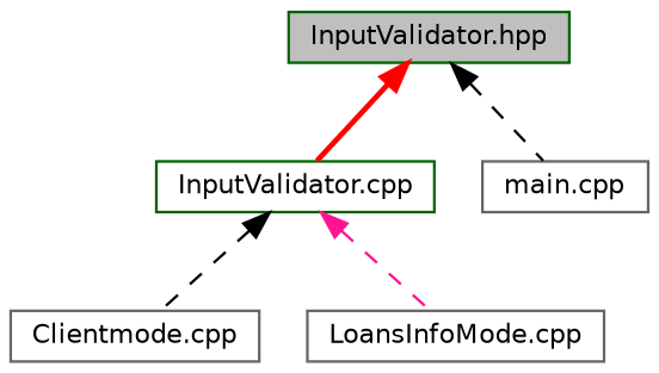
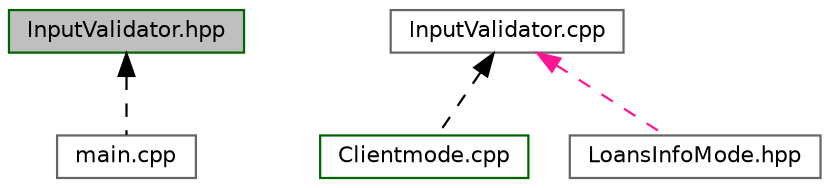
  digraph {
    node [color=darkgreen fillcolor=white fontname=Helvetica fontsize=10 shape=record style=filled]
    edge [color=black dir=back fontname=Helvetica fontsize=10 labelfontname=Helvetica labelfontsize=10 style=dashed]
    n1 [fillcolor=grey75 fontcolor=black height=0.2 label="InputValidator.hpp" width=0.4]
-   n2 [height=0.2 label="InputValidator.cpp" width=0.4]
+   n2 [color=gray40 height=0.2 label="InputValidator.cpp" width=0.4]
    n3 [color=gray40 height=0.2 label="main.cpp" width=0.4]
-   n4 [color=gray40 height=0.2 label="Clientmode.cpp" width=0.4]
-   n5 [color=gray40 height=0.2 label="LoansInfoMode.cpp" width=0.4]
-   n1 -> n2 [color=red style=bold]
+   n4 [height=0.2 label="Clientmode.cpp" width=0.4]
+   n5 [color=gray40 height=0.2 label="LoansInfoMode.hpp" width=0.4]
    n1 -> n3
    n2 -> n4
    n2 -> n5 [color=deeppink]
  }
